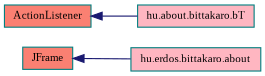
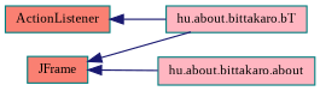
  digraph {
    fontname="Liberation Serif"
    rankdir=LR
    node [color=teal fillcolor=salmon fontname="Liberation Serif" fontsize=10 shape=record style=filled]
    edge [color=midnightblue dir=back fontname="Liberation Serif" fontsize=10 labelfontname=Helvetica labelfontsize=10 style=solid]
    n1 [height=0.2 label=ActionListener width=0.4]
    n2 [fillcolor=lightpink height=0.2 label="hu.about.bittakaro.bT" width=0.4]
    n3 [height=0.2 label=JFrame width=0.4]
-   n4 [fillcolor=lightpink height=0.2 label="hu.erdos.bittakaro.about" width=0.4]
+   n4 [fillcolor=lightpink height=0.2 label="hu.about.bittakaro.about" width=0.4]
    n1 -> n2
+   n3 -> n2
    n3 -> n4
  }
